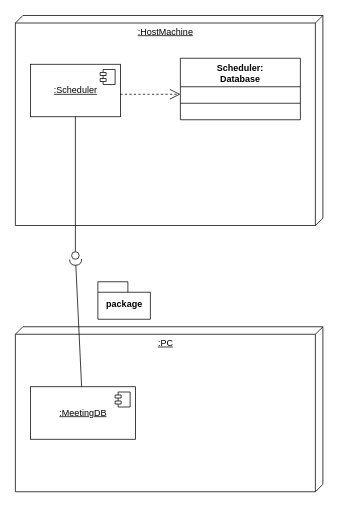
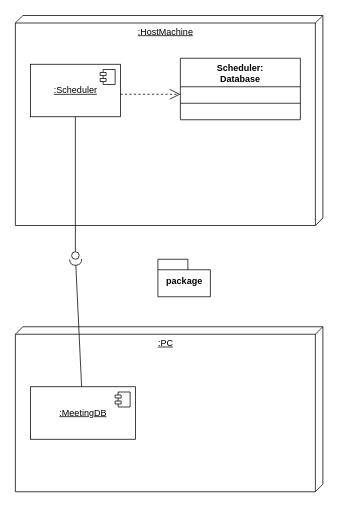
  <mxCell id="0" />
  <mxCell id="1" parent="0" />
- <mxCell id="2" value="package" style="shape=folder;fontStyle=1;spacingTop=10;tabWidth=40;tabHeight=14;tabPosition=left;html=1;" vertex="1" parent="1"><mxGeometry x="130" y="375" width="70" height="50" as="geometry" /></mxCell>
+ <mxCell id="2" value="package" style="shape=folder;fontStyle=1;spacingTop=10;tabWidth=40;tabHeight=14;tabPosition=left;html=1;" vertex="1" parent="1"><mxGeometry x="210" y="345" width="70" height="50" as="geometry" /></mxCell>
  <mxCell id="3" value=":HostMachine" style="verticalAlign=top;align=center;spacingTop=8;spacingLeft=2;spacingRight=12;shape=cube;size=10;direction=south;fontStyle=4;html=1;" vertex="1" parent="1"><mxGeometry x="20" y="20" width="410" height="280" as="geometry" /></mxCell>
  <mxCell id="4" value="&lt;u&gt;:Scheduler&lt;/u&gt;" style="html=1;dropTarget=0;" vertex="1" parent="1"><mxGeometry x="40" y="85" width="120" height="70" as="geometry" /></mxCell>
  <mxCell id="5" value="" style="shape=module;jettyWidth=8;jettyHeight=4;" vertex="1" parent="4"><mxGeometry x="1" width="20" height="20" relative="1" as="geometry"><mxPoint x="-27" y="7" as="offset" /></mxGeometry></mxCell>
  <mxCell id="6" value="Scheduler:&#10;Database" style="swimlane;fontStyle=1;align=center;verticalAlign=top;childLayout=stackLayout;horizontal=1;startSize=38;horizontalStack=0;resizeParent=1;resizeParentMax=0;resizeLast=0;collapsible=1;marginBottom=0;" vertex="1" parent="1"><mxGeometry x="240" y="77" width="160" height="82" as="geometry" /></mxCell>
  <mxCell id="7" value="" style="line;strokeWidth=1;fillColor=none;align=left;verticalAlign=middle;spacingTop=-1;spacingLeft=3;spacingRight=3;rotatable=0;labelPosition=right;points=[];portConstraint=eastwest;strokeColor=inherit;" vertex="1" parent="6"><mxGeometry y="38" width="160" height="44" as="geometry" /></mxCell>
  <mxCell id="8" value=":PC" style="verticalAlign=top;align=center;spacingTop=8;spacingLeft=2;spacingRight=12;shape=cube;size=10;direction=south;fontStyle=4;html=1;" vertex="1" parent="1"><mxGeometry x="20" y="435" width="410" height="220" as="geometry" /></mxCell>
  <mxCell id="9" value="&lt;u&gt;:MeetingDB&lt;/u&gt;" style="html=1;dropTarget=0;" vertex="1" parent="1"><mxGeometry x="40" y="515" width="140" height="70" as="geometry" /></mxCell>
  <mxCell id="10" value="" style="shape=module;jettyWidth=8;jettyHeight=4;" vertex="1" parent="9"><mxGeometry x="1" width="20" height="20" relative="1" as="geometry"><mxPoint x="-27" y="7" as="offset" /></mxGeometry></mxCell>
  <mxCell id="11" value="" style="rounded=0;orthogonalLoop=1;jettySize=auto;html=1;endArrow=none;endFill=0;sketch=0;sourcePerimeterSpacing=0;targetPerimeterSpacing=0;" edge="1" target="13" parent="1" source="4"><mxGeometry relative="1" as="geometry"><mxPoint x="-70" y="235" as="sourcePoint" /></mxGeometry></mxCell>
  <mxCell id="12" value="" style="rounded=0;orthogonalLoop=1;jettySize=auto;html=1;endArrow=halfCircle;endFill=0;endSize=6;strokeWidth=1;sketch=0;" edge="1" target="13" parent="1" source="9"><mxGeometry relative="1" as="geometry"><mxPoint x="-40" y="525" as="sourcePoint" /><mxPoint x="-20" y="370" as="targetPoint" /></mxGeometry></mxCell>
  <mxCell id="13" value="" style="ellipse;whiteSpace=wrap;html=1;align=center;aspect=fixed;resizable=0;points=[];outlineConnect=0;sketch=0;" vertex="1" parent="1"><mxGeometry x="95" y="335" width="10" height="10" as="geometry" /></mxCell>
  <mxCell id="14" value="" style="endArrow=open;dashed=1;endFill=0;endSize=12;html=1;rounded=0;" edge="1" parent="1"><mxGeometry width="160" relative="1" as="geometry"><mxPoint x="160" y="125" as="sourcePoint" /><mxPoint x="240" y="125" as="targetPoint" /></mxGeometry></mxCell>
